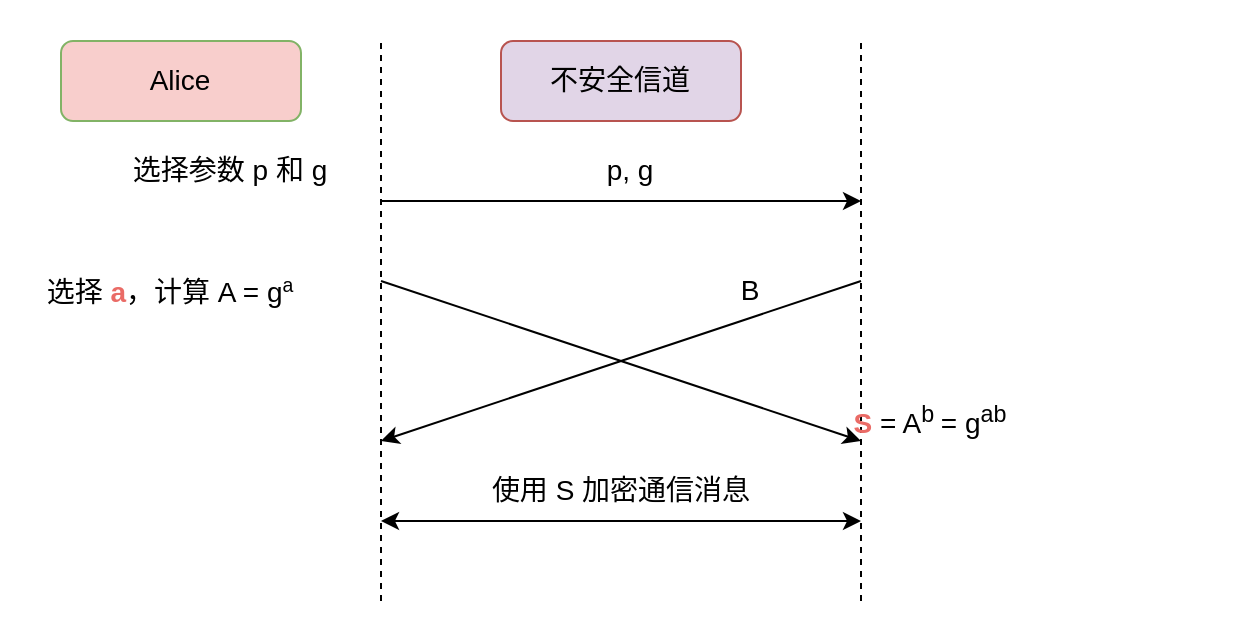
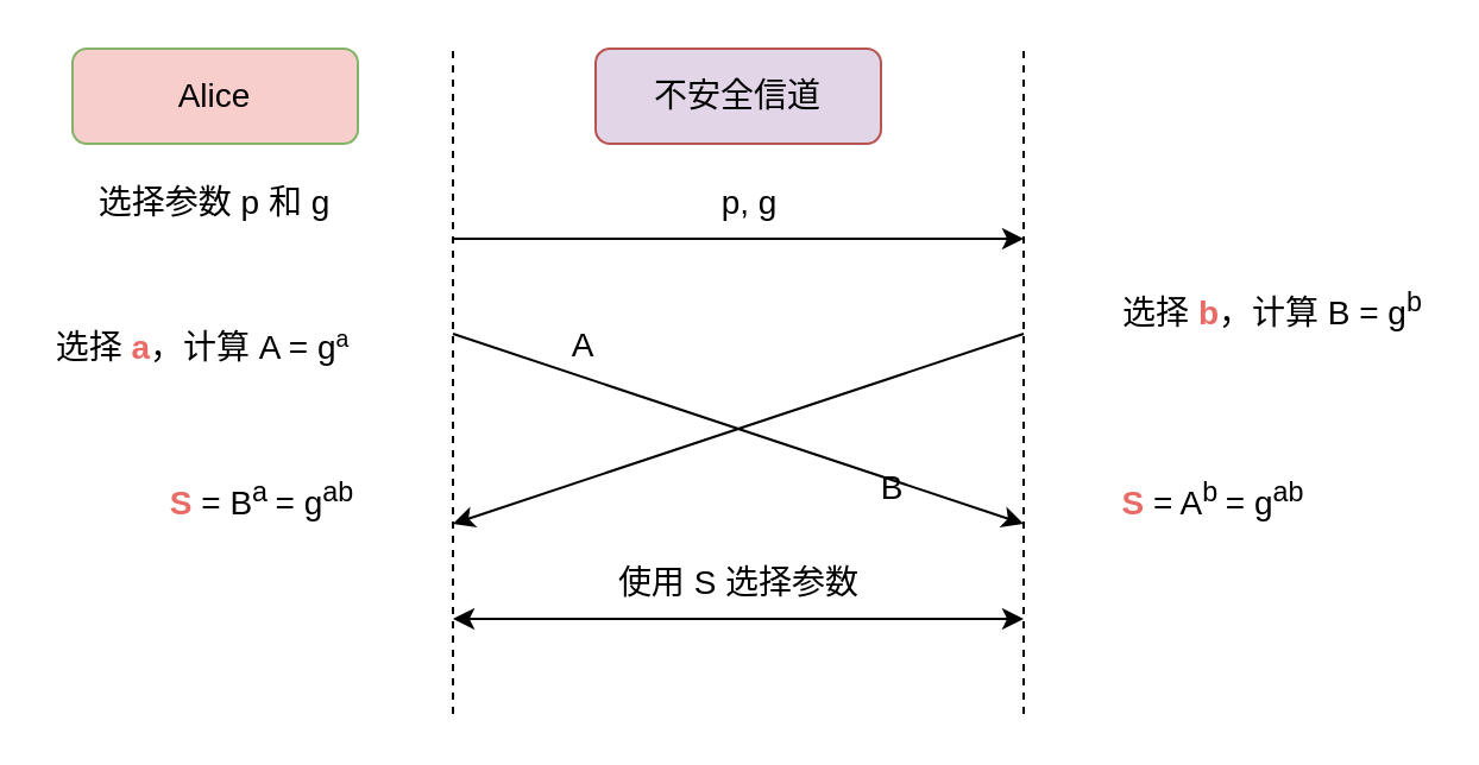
  <mxCell id="0" />
  <mxCell id="1" parent="0" />
  <mxCell id="2" value="" style="endArrow=none;dashed=1;html=1;" edge="1" parent="1"><mxGeometry width="50" height="50" relative="1" as="geometry"><mxPoint x="190" y="300" as="sourcePoint" /><mxPoint x="190" y="20" as="targetPoint" /></mxGeometry></mxCell>
  <mxCell id="3" value="" style="endArrow=none;dashed=1;html=1;" edge="1" parent="1"><mxGeometry width="50" height="50" relative="1" as="geometry"><mxPoint x="430" y="300" as="sourcePoint" /><mxPoint x="430" y="20" as="targetPoint" /></mxGeometry></mxCell>
  <mxCell id="4" value="Alice" style="rounded=1;whiteSpace=wrap;html=1;fillColor=#f8cecc;strokeColor=#82b366;fontSize=14;" vertex="1" parent="1"><mxGeometry x="30" y="20" width="120" height="40" as="geometry" /></mxCell>
  <mxCell id="5" value="不安全信道" style="rounded=1;whiteSpace=wrap;html=1;fillColor=#e1d5e7;strokeColor=#b85450;fontSize=14;" vertex="1" parent="1"><mxGeometry x="250" y="20" width="120" height="40" as="geometry" /></mxCell>
  <mxCell id="6" value="" style="endArrow=classic;html=1;" edge="1" parent="1"><mxGeometry width="50" height="50" relative="1" as="geometry"><mxPoint x="190" y="100" as="sourcePoint" /><mxPoint x="430" y="100" as="targetPoint" /></mxGeometry></mxCell>
  <mxCell id="7" value="p, g" style="text;html=1;strokeColor=none;fillColor=none;align=center;verticalAlign=middle;whiteSpace=wrap;rounded=0;fontSize=14;" vertex="1" parent="1"><mxGeometry x="290" y="70" width="50" height="30" as="geometry" /></mxCell>
  <mxCell id="8" value="选择 &lt;b&gt;&lt;font color=&quot;#ea6b66&quot;&gt;a&lt;/font&gt;&lt;/b&gt;，计算 A = g&lt;span style=&quot;font-size: 11.667px&quot;&gt;&lt;sup&gt;a&lt;/sup&gt;&lt;/span&gt;" style="text;html=1;strokeColor=none;fillColor=none;align=center;verticalAlign=middle;whiteSpace=wrap;rounded=0;fontSize=14;" vertex="1" parent="1"><mxGeometry x="20" y="135" width="130" height="20" as="geometry" /></mxCell>
  <mxCell id="9" value="" style="endArrow=classic;html=1;" edge="1" parent="1"><mxGeometry width="50" height="50" relative="1" as="geometry"><mxPoint x="190" y="140" as="sourcePoint" /><mxPoint x="430" y="220" as="targetPoint" /></mxGeometry></mxCell>
+ <mxCell id="10" value="A" style="text;html=1;strokeColor=none;fillColor=none;align=center;verticalAlign=middle;whiteSpace=wrap;rounded=0;fontSize=14;" vertex="1" parent="1"><mxGeometry x="220" y="130" width="50" height="30" as="geometry" /></mxCell>
+ <mxCell id="11" value="选择 &lt;b&gt;&lt;font color=&quot;#ea6b66&quot;&gt;b&lt;/font&gt;&lt;/b&gt;，计算 B = g&lt;sup&gt;b&lt;/sup&gt;" style="text;html=1;strokeColor=none;fillColor=none;align=center;verticalAlign=middle;whiteSpace=wrap;rounded=0;fontSize=14;" vertex="1" parent="1"><mxGeometry x="470" y="120" width="130" height="20" as="geometry" /></mxCell>
  <mxCell id="12" value="" style="endArrow=classic;html=1;fontSize=14;" edge="1" parent="1"><mxGeometry width="50" height="50" relative="1" as="geometry"><mxPoint x="430" y="140" as="sourcePoint" /><mxPoint x="190" y="220" as="targetPoint" /></mxGeometry></mxCell>
- <mxCell id="13" value="B" style="text;html=1;strokeColor=none;fillColor=none;align=center;verticalAlign=middle;whiteSpace=wrap;rounded=0;fontSize=14;" vertex="1" parent="1"><mxGeometry x="350" y="130" width="50" height="30" as="geometry" /></mxCell>
- <mxCell id="15" value="&lt;b&gt;&lt;font color=&quot;#ea6b66&quot;&gt;S&lt;/font&gt;&lt;/b&gt; = A&lt;sup&gt;b&amp;nbsp;&lt;/sup&gt;= g&lt;sup&gt;ab&lt;/sup&gt;" style="text;html=1;strokeColor=none;fillColor=none;align=center;verticalAlign=middle;whiteSpace=wrap;rounded=0;fontSize=14;" vertex="1" parent="1"><mxGeometry x="425" y="200" width="80" height="20" as="geometry" /></mxCell>
+ <mxCell id="13" value="B" style="text;html=1;strokeColor=none;fillColor=none;align=center;verticalAlign=middle;whiteSpace=wrap;rounded=0;fontSize=14;" vertex="1" parent="1"><mxGeometry x="350" y="190" width="50" height="30" as="geometry" /></mxCell>
+ <mxCell id="14" value="&lt;font color=&quot;#ea6b66&quot;&gt;&lt;b&gt;S&lt;/b&gt;&lt;/font&gt; = B&lt;sup&gt;a&amp;nbsp;&lt;/sup&gt;= g&lt;sup&gt;ab&lt;/sup&gt;" style="text;html=1;strokeColor=none;fillColor=none;align=center;verticalAlign=middle;whiteSpace=wrap;rounded=0;fontSize=14;" vertex="1" parent="1"><mxGeometry x="70" y="200" width="80" height="20" as="geometry" /></mxCell>
+ <mxCell id="15" value="&lt;b&gt;&lt;font color=&quot;#ea6b66&quot;&gt;S&lt;/font&gt;&lt;/b&gt; = A&lt;sup&gt;b&amp;nbsp;&lt;/sup&gt;= g&lt;sup&gt;ab&lt;/sup&gt;" style="text;html=1;strokeColor=none;fillColor=none;align=center;verticalAlign=middle;whiteSpace=wrap;rounded=0;fontSize=14;" vertex="1" parent="1"><mxGeometry x="470" y="200" width="80" height="20" as="geometry" /></mxCell>
  <mxCell id="16" value="" style="endArrow=classic;startArrow=classic;html=1;fontSize=14;" edge="1" parent="1"><mxGeometry width="50" height="50" relative="1" as="geometry"><mxPoint x="190" y="260" as="sourcePoint" /><mxPoint x="430" y="260" as="targetPoint" /></mxGeometry></mxCell>
- <mxCell id="17" value="使用 S 加密通信消息" style="text;html=1;strokeColor=none;fillColor=none;align=center;verticalAlign=middle;whiteSpace=wrap;rounded=0;fontSize=14;" vertex="1" parent="1"><mxGeometry x="242.5" y="230" width="135" height="30" as="geometry" /></mxCell>
- <mxCell id="18" value="选择参数 p 和 g" style="text;html=1;strokeColor=none;fillColor=none;align=center;verticalAlign=middle;whiteSpace=wrap;rounded=0;fontSize=14;" vertex="1" parent="1"><mxGeometry x="55" y="70" width="120" height="30" as="geometry" /></mxCell>
+ <mxCell id="17" value="使用 S 选择参数" style="text;html=1;strokeColor=none;fillColor=none;align=center;verticalAlign=middle;whiteSpace=wrap;rounded=0;fontSize=14;" vertex="1" parent="1"><mxGeometry x="242.5" y="230" width="135" height="30" as="geometry" /></mxCell>
+ <mxCell id="18" value="选择参数 p 和 g" style="text;html=1;strokeColor=none;fillColor=none;align=center;verticalAlign=middle;whiteSpace=wrap;rounded=0;fontSize=14;" vertex="1" parent="1"><mxGeometry x="30" y="70" width="120" height="30" as="geometry" /></mxCell>
